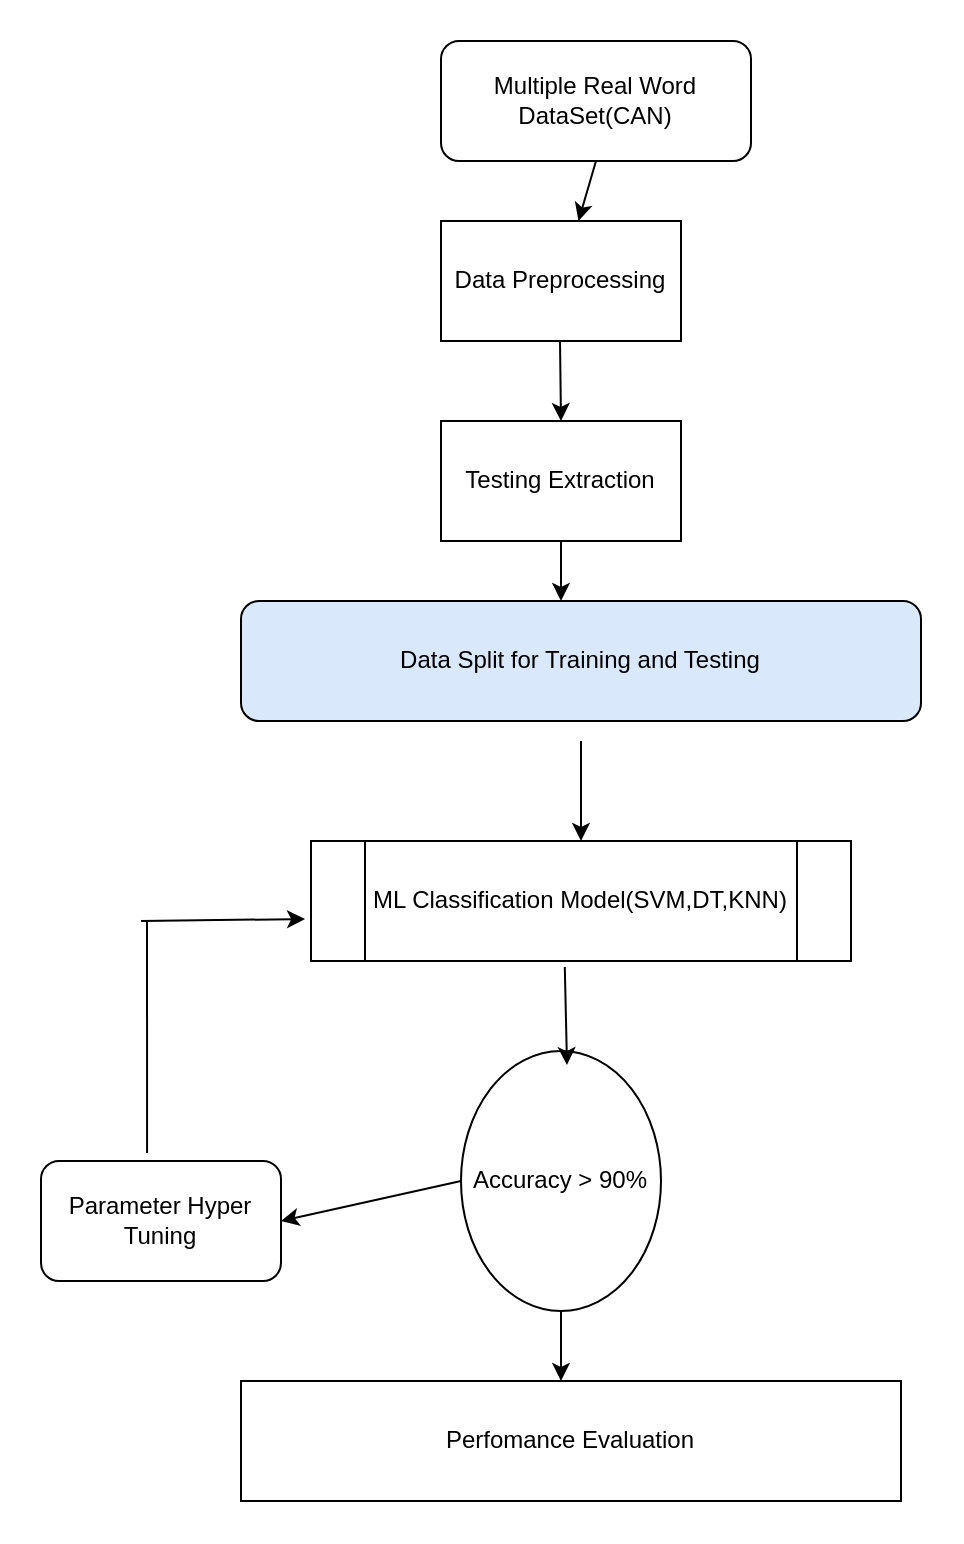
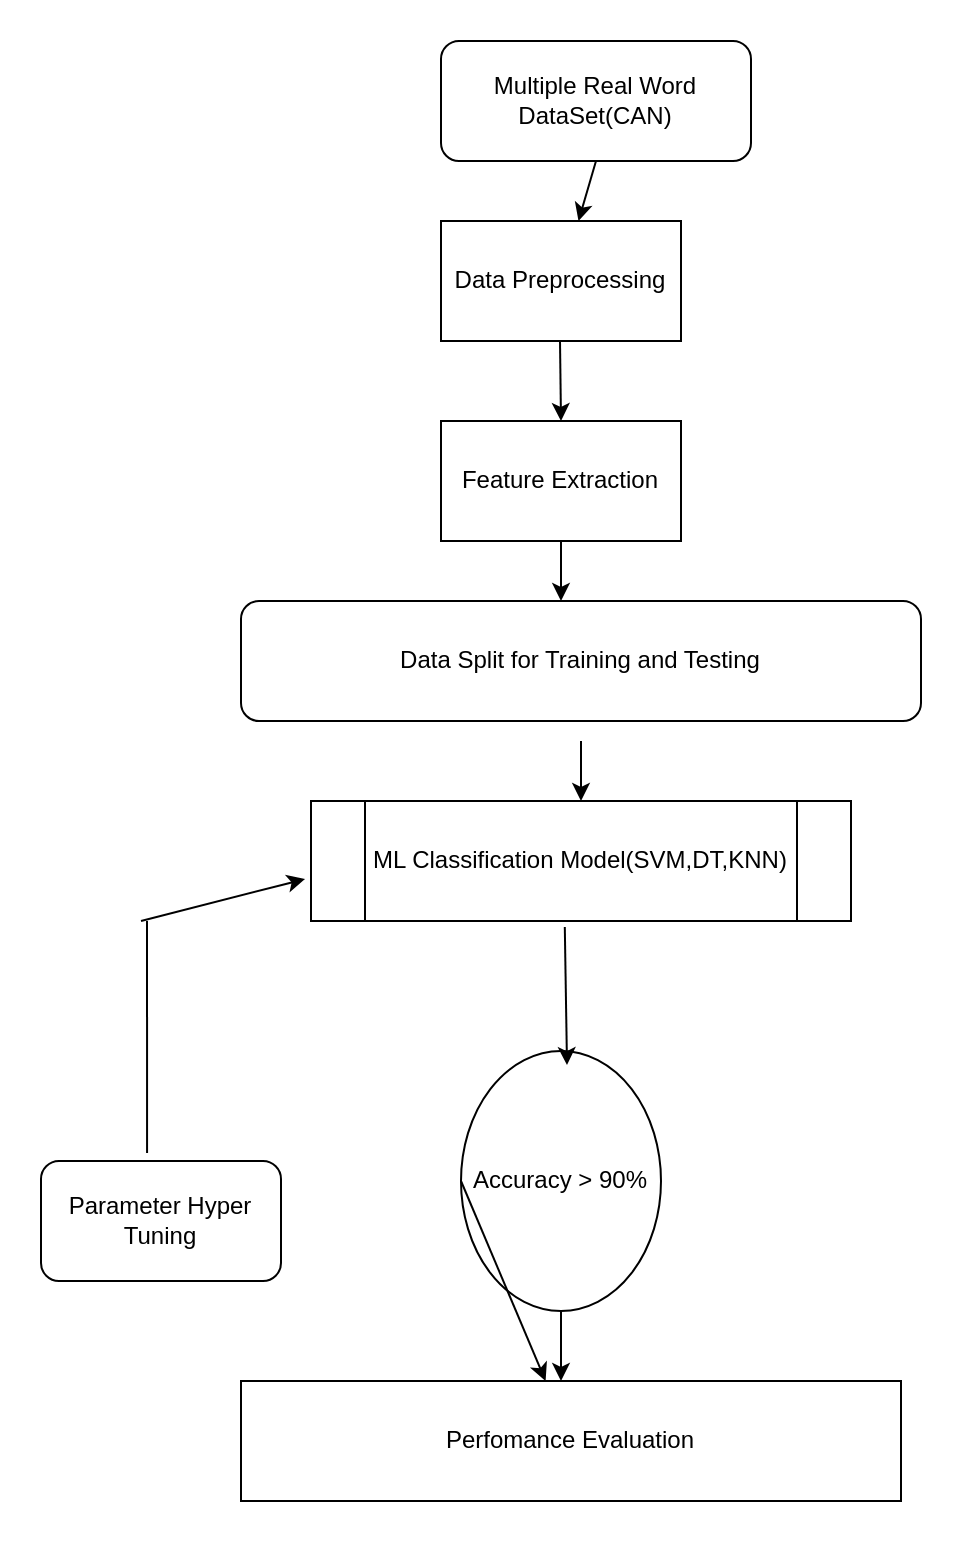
  <mxCell id="0" />
  <mxCell id="1" parent="0" />
  <mxCell id="2" value="Multiple Real Word DataSet(CAN)" style="rounded=1;whiteSpace=wrap;html=1;fontSize=12;glass=0;strokeWidth=1;shadow=0;" parent="1" vertex="1"><mxGeometry x="220" y="20" width="155" height="60" as="geometry" /></mxCell>
  <mxCell id="3" value="Data Preprocessing" style="rounded=0;whiteSpace=wrap;html=1;" vertex="1" parent="1"><mxGeometry x="220" y="110" width="120" height="60" as="geometry" /></mxCell>
- <mxCell id="4" value="Testing Extraction" style="rounded=0;whiteSpace=wrap;html=1;" vertex="1" parent="1"><mxGeometry x="220" y="210" width="120" height="60" as="geometry" /></mxCell>
+ <mxCell id="4" value="Feature Extraction" style="rounded=0;whiteSpace=wrap;html=1;" vertex="1" parent="1"><mxGeometry x="220" y="210" width="120" height="60" as="geometry" /></mxCell>
  <mxCell id="5" value="" style="endArrow=classic;html=1;rounded=0;exitX=0.5;exitY=1;exitDx=0;exitDy=0;" edge="1" parent="1" source="2" target="3"><mxGeometry width="50" height="50" relative="1" as="geometry"><mxPoint x="290" y="370" as="sourcePoint" /><mxPoint x="340" y="320" as="targetPoint" /></mxGeometry></mxCell>
  <mxCell id="6" value="" style="endArrow=classic;html=1;rounded=0;exitX=0.5;exitY=1;exitDx=0;exitDy=0;" edge="1" parent="1"><mxGeometry width="50" height="50" relative="1" as="geometry"><mxPoint x="279.5" y="170" as="sourcePoint" /><mxPoint x="280" y="210" as="targetPoint" /></mxGeometry></mxCell>
- <mxCell id="7" value="Data Split for Training and Testing" style="rounded=1;whiteSpace=wrap;html=1;fillColor=#dae8fc;" vertex="1" parent="1"><mxGeometry x="120" y="300" width="340" height="60" as="geometry" /></mxCell>
+ <mxCell id="7" value="Data Split for Training and Testing" style="rounded=1;whiteSpace=wrap;html=1;" vertex="1" parent="1"><mxGeometry x="120" y="300" width="340" height="60" as="geometry" /></mxCell>
  <mxCell id="8" value="" style="endArrow=classic;html=1;rounded=0;exitX=0.5;exitY=1;exitDx=0;exitDy=0;" edge="1" parent="1" source="4"><mxGeometry width="50" height="50" relative="1" as="geometry"><mxPoint x="290" y="370" as="sourcePoint" /><mxPoint x="280" y="300" as="targetPoint" /></mxGeometry></mxCell>
- <mxCell id="9" value="ML Classification Model(SVM,DT,KNN)" style="shape=process;whiteSpace=wrap;html=1;backgroundOutline=1;" vertex="1" parent="1"><mxGeometry x="155" y="420" width="270" height="60" as="geometry" /></mxCell>
+ <mxCell id="9" value="ML Classification Model(SVM,DT,KNN)" style="shape=process;whiteSpace=wrap;html=1;backgroundOutline=1;" vertex="1" parent="1"><mxGeometry x="155" y="400" width="270" height="60" as="geometry" /></mxCell>
  <mxCell id="10" value="" style="endArrow=classic;html=1;rounded=0;" edge="1" parent="1" target="9"><mxGeometry width="50" height="50" relative="1" as="geometry"><mxPoint x="290" y="370" as="sourcePoint" /><mxPoint x="340" y="320" as="targetPoint" /></mxGeometry></mxCell>
  <mxCell id="11" value="Accuracy &amp;gt; 90%" style="ellipse;whiteSpace=wrap;html=1;" vertex="1" parent="1"><mxGeometry x="230" y="525" width="100" height="130" as="geometry" /></mxCell>
  <mxCell id="12" value="" style="endArrow=classic;html=1;rounded=0;exitX=0.47;exitY=1.05;exitDx=0;exitDy=0;exitPerimeter=0;entryX=0.53;entryY=0.054;entryDx=0;entryDy=0;entryPerimeter=0;" edge="1" parent="1" source="9" target="11"><mxGeometry width="50" height="50" relative="1" as="geometry"><mxPoint x="290" y="370" as="sourcePoint" /><mxPoint x="340" y="320" as="targetPoint" /></mxGeometry></mxCell>
  <mxCell id="13" value="Parameter Hyper Tuning" style="rounded=1;whiteSpace=wrap;html=1;" vertex="1" parent="1"><mxGeometry x="20" y="580" width="120" height="60" as="geometry" /></mxCell>
- <mxCell id="14" value="" style="endArrow=classic;html=1;rounded=0;exitX=0;exitY=0.5;exitDx=0;exitDy=0;entryX=1;entryY=0.5;entryDx=0;entryDy=0;" edge="1" parent="1" source="11" target="13"><mxGeometry width="50" height="50" relative="1" as="geometry"><mxPoint x="290" y="360" as="sourcePoint" /><mxPoint x="340" y="310" as="targetPoint" /></mxGeometry></mxCell>
+ <mxCell id="14" value="" style="endArrow=classic;html=1;rounded=0;exitX=0;exitY=0.5;exitDx=0;exitDy=0;" edge="1" parent="1" source="11" target="17"><mxGeometry width="50" height="50" relative="1" as="geometry"><mxPoint x="290" y="360" as="sourcePoint" /><mxPoint x="340" y="310" as="targetPoint" /></mxGeometry></mxCell>
  <mxCell id="15" value="" style="endArrow=classic;html=1;rounded=0;entryX=-0.011;entryY=0.65;entryDx=0;entryDy=0;entryPerimeter=0;" edge="1" parent="1" target="9"><mxGeometry width="50" height="50" relative="1" as="geometry"><mxPoint x="70" y="460" as="sourcePoint" /><mxPoint x="63" y="470" as="targetPoint" /></mxGeometry></mxCell>
  <mxCell id="16" value="" style="endArrow=none;html=1;rounded=0;exitX=0.442;exitY=-0.067;exitDx=0;exitDy=0;exitPerimeter=0;" edge="1" parent="1" source="13"><mxGeometry width="50" height="50" relative="1" as="geometry"><mxPoint x="290" y="370" as="sourcePoint" /><mxPoint x="73" y="460" as="targetPoint" /></mxGeometry></mxCell>
  <mxCell id="17" value="Perfomance Evaluation" style="rounded=0;whiteSpace=wrap;html=1;" vertex="1" parent="1"><mxGeometry x="120" y="690" width="330" height="60" as="geometry" /></mxCell>
  <mxCell id="18" value="" style="endArrow=classic;html=1;rounded=0;exitX=0.5;exitY=1;exitDx=0;exitDy=0;" edge="1" parent="1" source="11"><mxGeometry width="50" height="50" relative="1" as="geometry"><mxPoint x="280" y="660" as="sourcePoint" /><mxPoint x="280" y="690" as="targetPoint" /></mxGeometry></mxCell>
